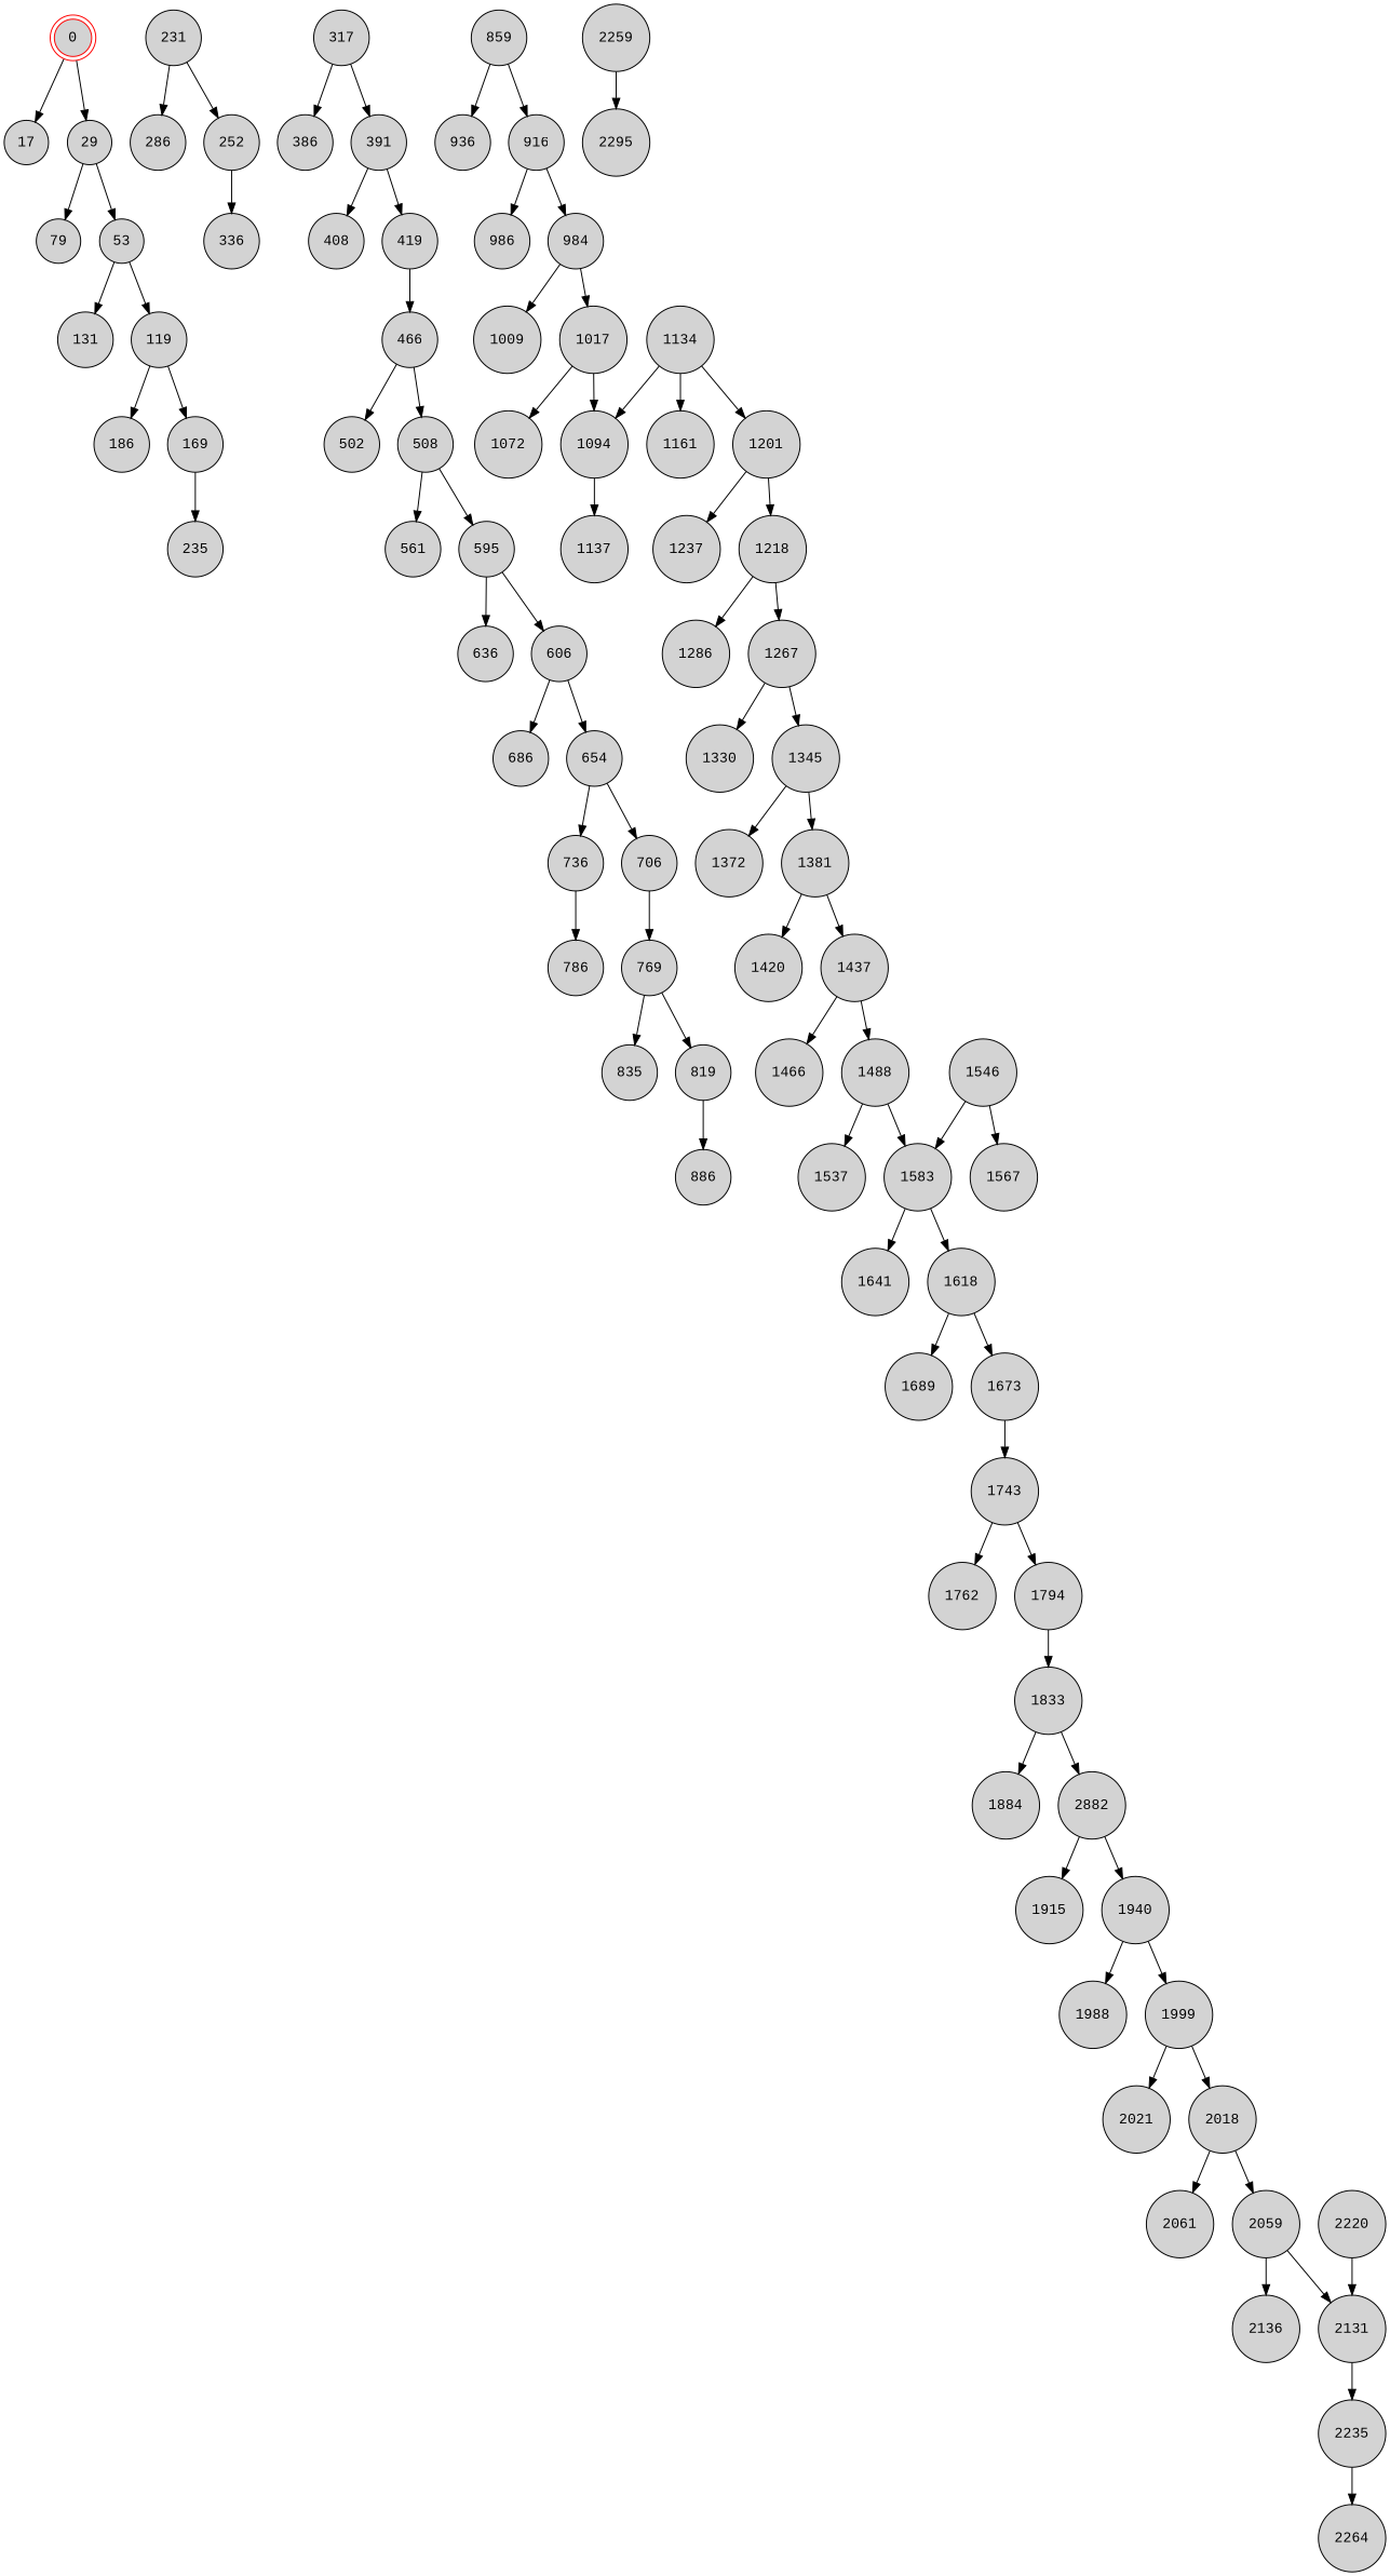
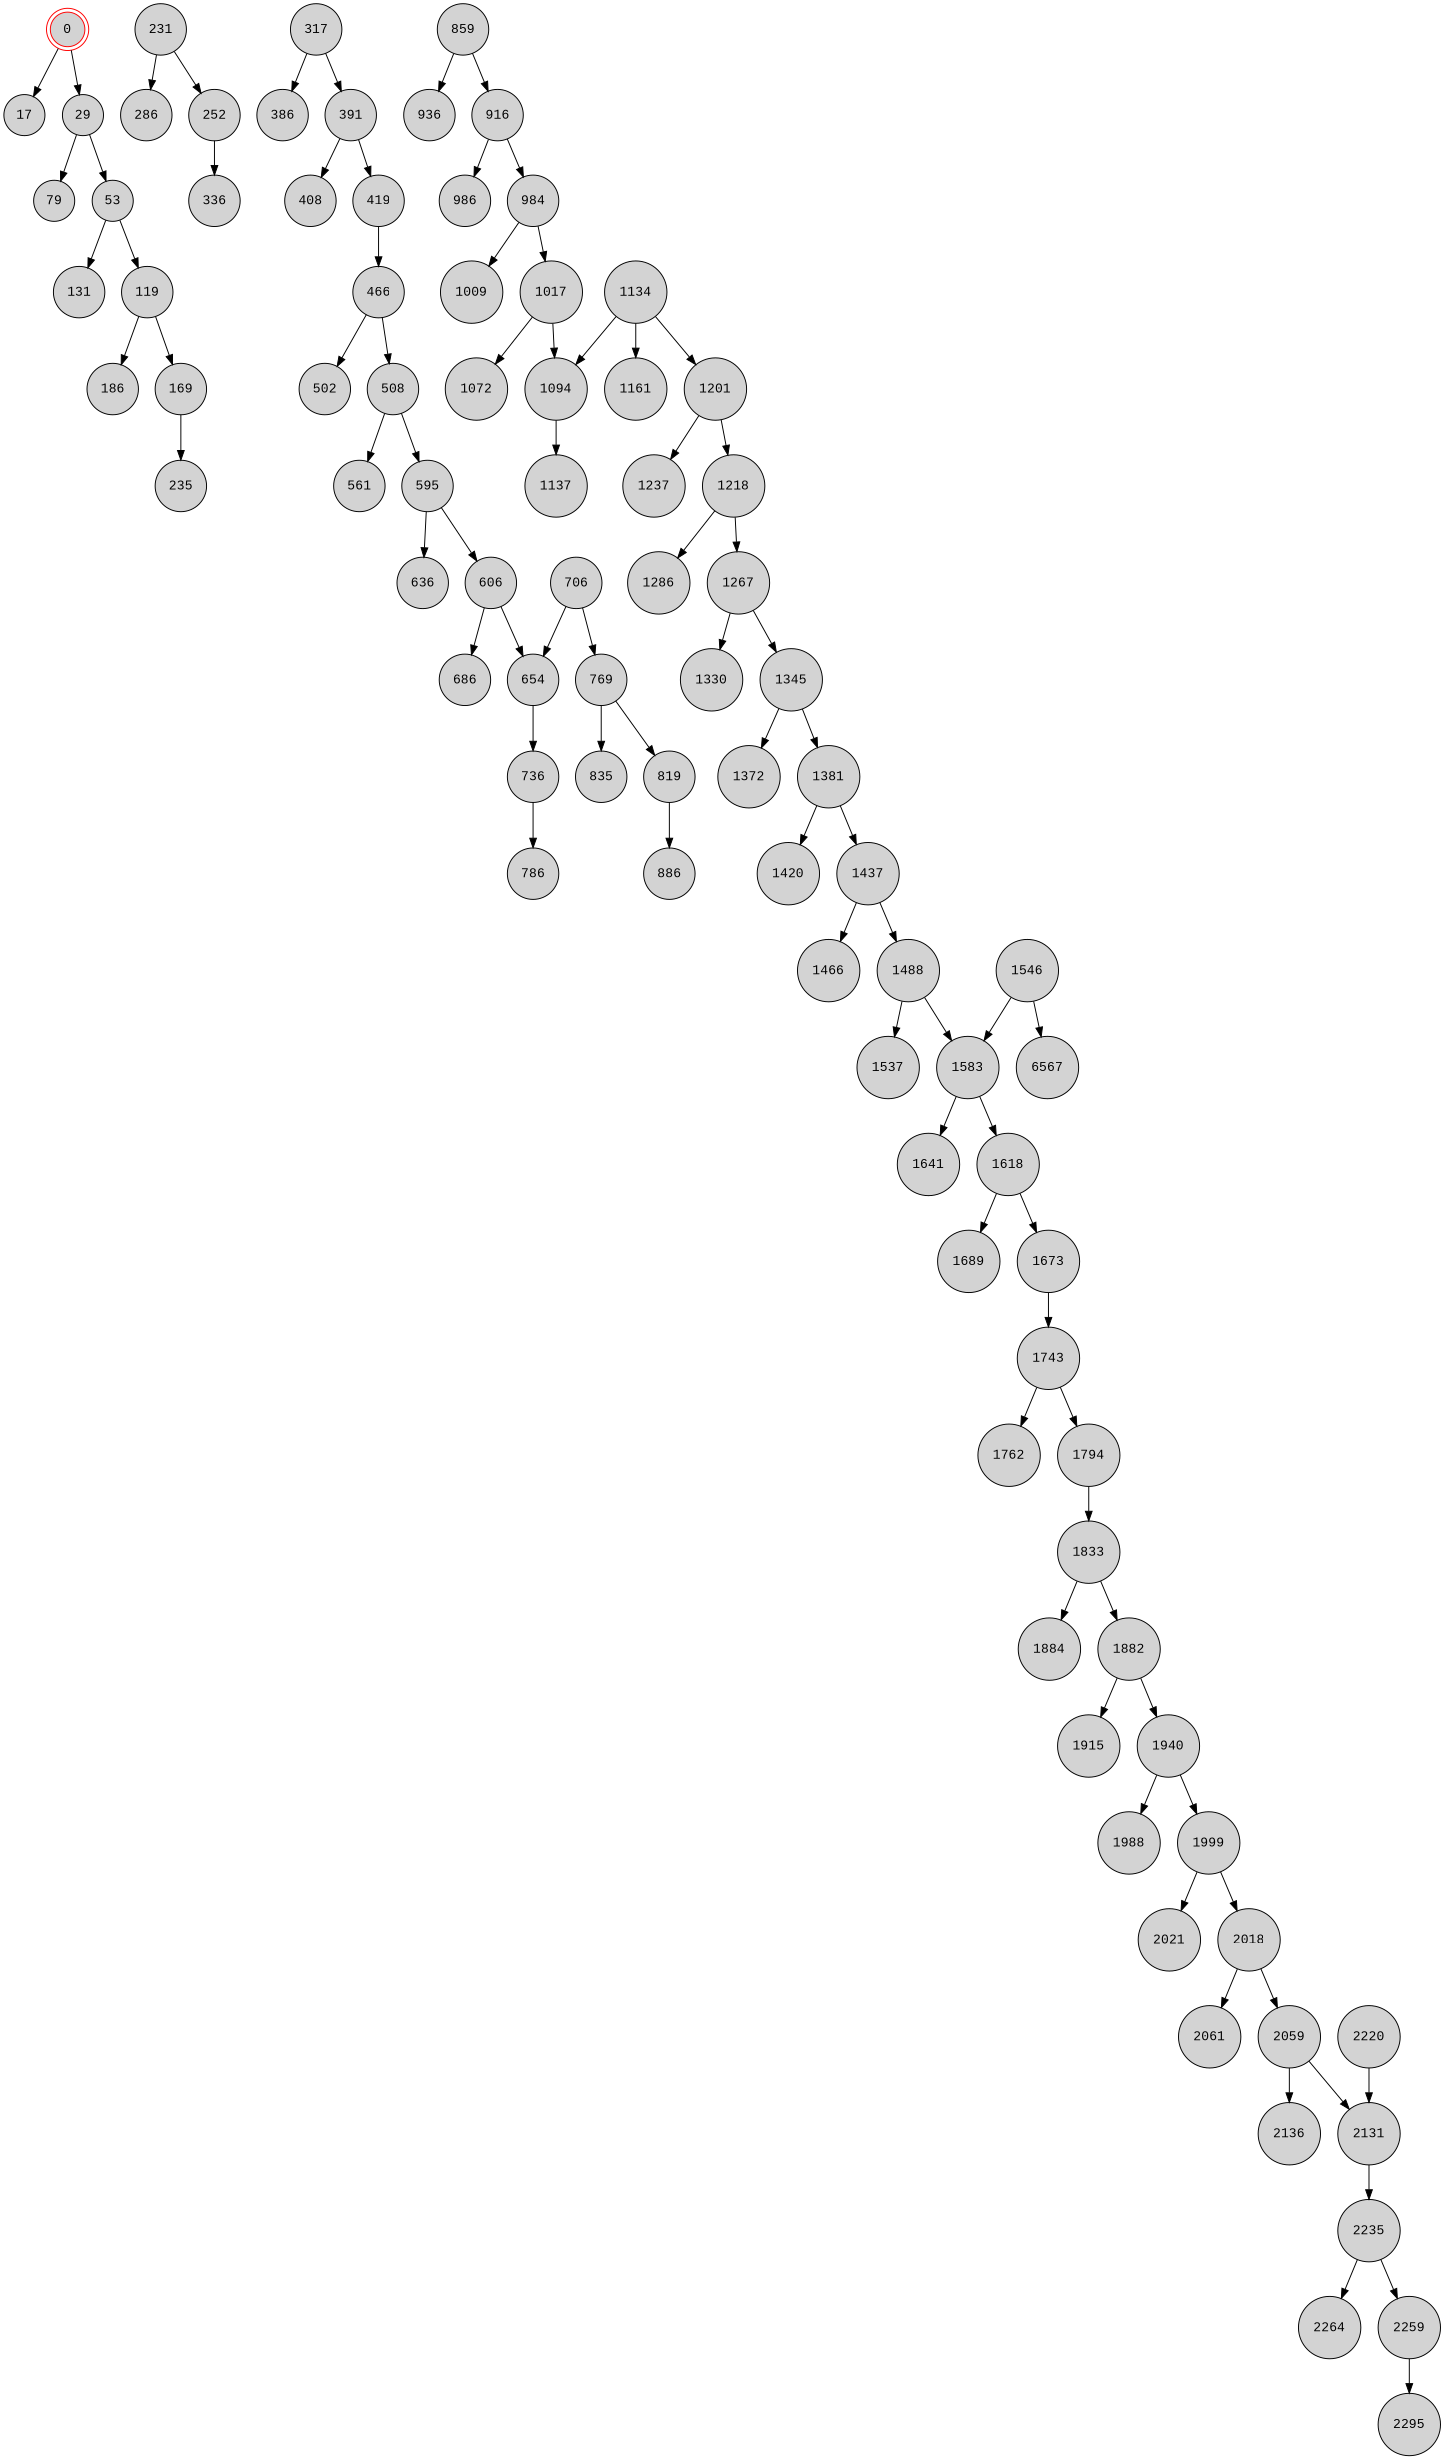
  digraph {
    fontname="Liberation Mono"
    rankdir=TB
    node [fillcolor=lightgray fontname="Liberation Mono" shape=circle style=filled]
    edge [fontname="Liberation Mono"]
    0 [color=red shape=doublecircle]
    17
    29
    79
    53
    131
    119
    186
    169
    235
    231
    286
    252
    336
    317
    386
    391
    408
    419
    466
    502
    508
    561
    595
    636
    606
    686
    654
    736
    706
    786
    769
    835
    819
    886
    859
    936
    916
    986
    984
    1009
    1017
    1072
    1094
    1137
    1134
    1161
    1201
    1237
    1218
    1286
    1267
    1330
    1345
    1372
    1381
    1420
    1437
    1466
    1488
    1537
    1583
    1546
-   1567
+   1567 [label=6567]
    1641
    1618
    1689
    1673
    1743
    1762
    1794
    1833
    1884
-   1882 [label=2882]
+   1882
    1915
    1940
    1988
    1999
    2021
    2018
    2061
    2059
    2136
    2131
    2235
    2220
    2264
    2259
    2295
    0 -> 17
    0 -> 29
    29 -> 79
    29 -> 53
    53 -> 131
    53 -> 119
    119 -> 186
    119 -> 169
    169 -> 235
    231 -> 286
    231 -> 252
    252 -> 336
    317 -> 386
    317 -> 391
    391 -> 408
    391 -> 419
    419 -> 466
    466 -> 502
    466 -> 508
    508 -> 561
    508 -> 595
    595 -> 636
    595 -> 606
    606 -> 686
    606 -> 654
    654 -> 736
-   654 -> 706
+   706 -> 654
    736 -> 786
    706 -> 769
    769 -> 835
    769 -> 819
    819 -> 886
    859 -> 936
    859 -> 916
    916 -> 986
    916 -> 984
    984 -> 1009
    984 -> 1017
    1017 -> 1072
    1017 -> 1094
    1094 -> 1137
    1134 -> 1094
    1134 -> 1161
    1134 -> 1201
    1201 -> 1237
    1201 -> 1218
    1218 -> 1286
    1218 -> 1267
    1267 -> 1330
    1267 -> 1345
    1345 -> 1372
    1345 -> 1381
    1381 -> 1420
    1381 -> 1437
    1437 -> 1466
    1437 -> 1488
    1488 -> 1537
    1488 -> 1583
    1583 -> 1641
    1583 -> 1618
    1546 -> 1583
    1546 -> 1567
    1618 -> 1689
    1618 -> 1673
    1673 -> 1743
    1743 -> 1762
    1743 -> 1794
    1794 -> 1833
    1833 -> 1884
    1833 -> 1882
    1882 -> 1915
    1882 -> 1940
    1940 -> 1988
    1940 -> 1999
    1999 -> 2021
    1999 -> 2018
    2018 -> 2061
    2018 -> 2059
    2059 -> 2136
    2059 -> 2131
    2131 -> 2235
    2235 -> 2264
+   2235 -> 2259
    2220 -> 2131
    2259 -> 2295
  }
